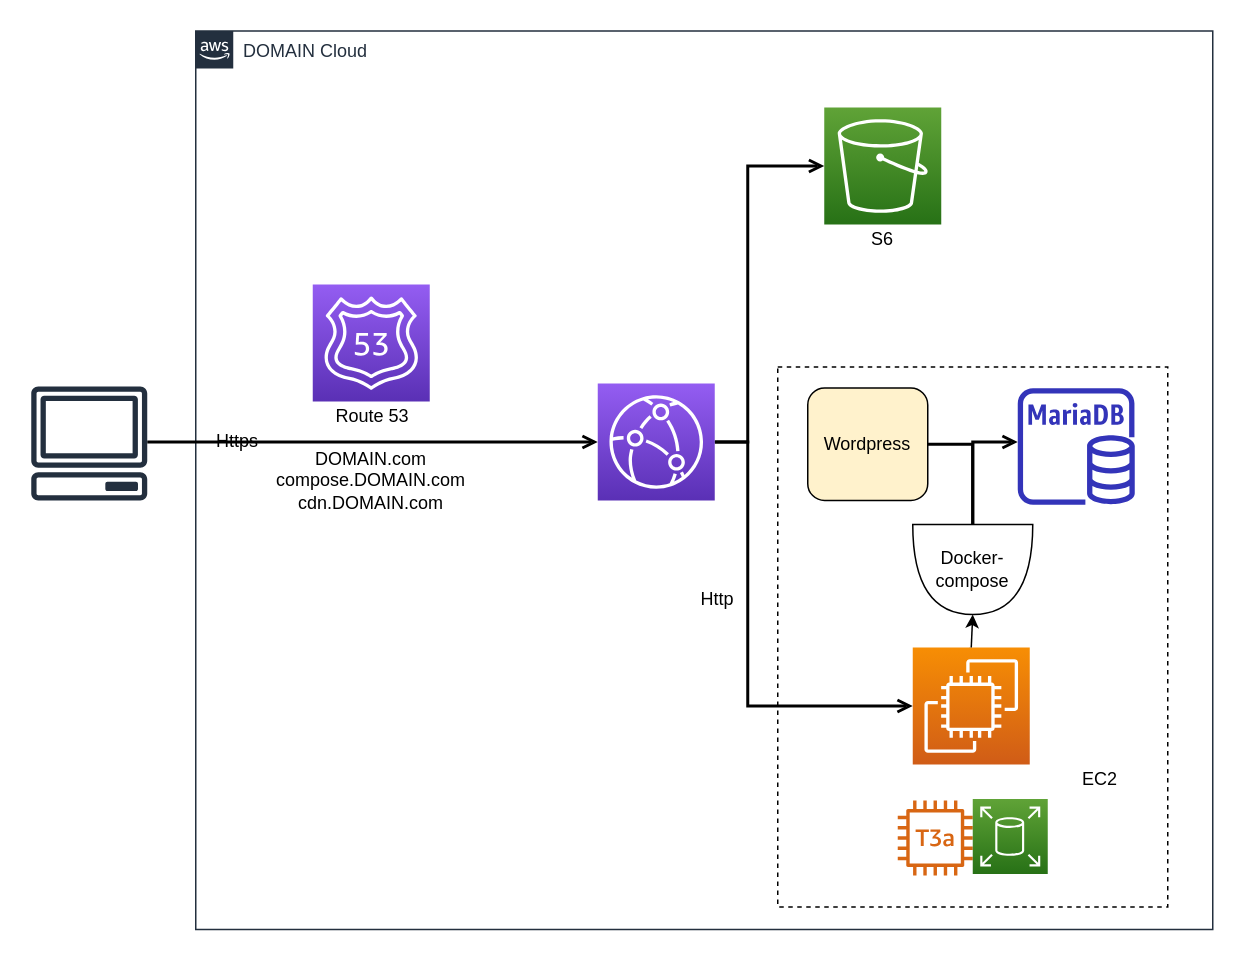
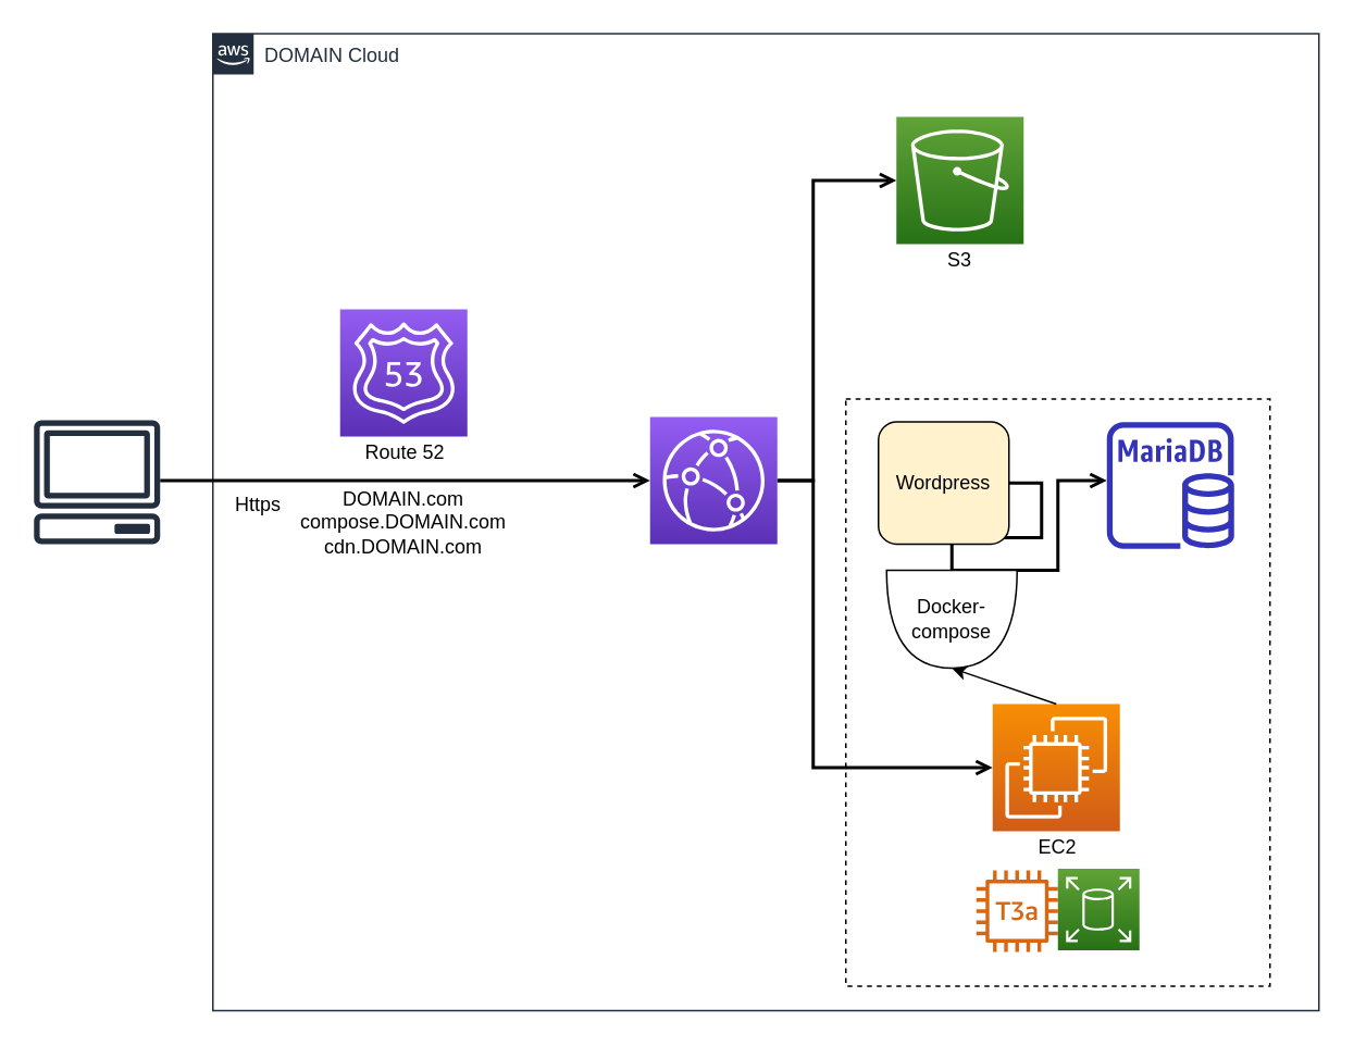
  <mxCell id="0" />
  <mxCell id="1" parent="0" />
  <mxCell id="2" value="DOMAIN Cloud" style="points=[[0,0],[0.25,0],[0.5,0],[0.75,0],[1,0],[1,0.25],[1,0.5],[1,0.75],[1,1],[0.75,1],[0.5,1],[0.25,1],[0,1],[0,0.75],[0,0.5],[0,0.25]];outlineConnect=0;gradientColor=none;html=1;whiteSpace=wrap;fontSize=12;fontStyle=0;shape=mxgraph.aws4.group;grIcon=mxgraph.aws4.group_aws_cloud_alt;strokeColor=#232F3E;fillColor=none;verticalAlign=top;align=left;spacingLeft=30;fontColor=#232F3E;dashed=0;labelBackgroundColor=#ffffff;" parent="1" vertex="1"><mxGeometry x="130" y="20" width="678" height="599" as="geometry" /></mxCell>
  <mxCell id="3" value="" style="rounded=0;whiteSpace=wrap;html=1;labelBackgroundColor=none;fillColor=none;dashed=1;" parent="1" vertex="1"><mxGeometry x="518" y="244" width="260" height="360" as="geometry" /></mxCell>
  <mxCell id="4" value="" style="edgeStyle=orthogonalEdgeStyle;rounded=0;orthogonalLoop=1;jettySize=auto;html=1;endArrow=open;endFill=0;strokeWidth=2;entryX=0;entryY=0.5;entryDx=0;entryDy=0;entryPerimeter=0;" parent="1" source="10" target="13" edge="1"><mxGeometry relative="1" as="geometry"><Array as="points"><mxPoint x="98" y="294" /><mxPoint x="98" y="294" /></Array><mxPoint x="378" y="269" as="targetPoint" /></mxGeometry></mxCell>
  <mxCell id="5" style="edgeStyle=orthogonalEdgeStyle;rounded=0;orthogonalLoop=1;jettySize=auto;html=1;endArrow=open;endFill=0;strokeWidth=2;exitX=1;exitY=0.5;exitDx=0;exitDy=0;exitPerimeter=0;entryX=0;entryY=0.5;entryDx=0;entryDy=0;entryPerimeter=0;" parent="1" source="13" target="15" edge="1"><mxGeometry relative="1" as="geometry"><mxPoint x="293" y="98" as="sourcePoint" /><mxPoint x="1028" y="98" as="targetPoint" /><Array as="points"><mxPoint x="498" y="294" /><mxPoint x="498" y="110" /></Array></mxGeometry></mxCell>
  <mxCell id="6" style="edgeStyle=orthogonalEdgeStyle;rounded=0;orthogonalLoop=1;jettySize=auto;html=1;endArrow=open;endFill=0;strokeWidth=2;exitX=0;exitY=0.5;exitDx=0;exitDy=0;exitPerimeter=0;" parent="1" source="21" target="12" edge="1"><mxGeometry relative="1" as="geometry"><mxPoint x="1065.5" y="136.925" as="sourcePoint" /><mxPoint x="1065.5" y="229" as="targetPoint" /><Array as="points"><mxPoint x="648" y="294" /></Array></mxGeometry></mxCell>
  <mxCell id="7" value="" style="edgeStyle=orthogonalEdgeStyle;rounded=0;orthogonalLoop=1;jettySize=auto;html=1;endArrow=open;endFill=0;strokeWidth=2;" parent="1" edge="1"><mxGeometry relative="1" as="geometry"><mxPoint x="566" y="268" as="sourcePoint" /><mxPoint x="608" y="268" as="targetPoint" /></mxGeometry></mxCell>
  <mxCell id="8" value="" style="edgeStyle=orthogonalEdgeStyle;rounded=0;orthogonalLoop=1;jettySize=auto;html=1;endArrow=open;endFill=0;strokeWidth=2;exitX=1;exitY=0.5;exitDx=0;exitDy=0;exitPerimeter=0;entryX=0;entryY=0.5;entryDx=0;entryDy=0;entryPerimeter=0;" parent="1" source="13" target="19" edge="1"><mxGeometry x="0.121" y="-10" relative="1" as="geometry"><Array as="points"><mxPoint x="498" y="294" /><mxPoint x="498" y="470" /></Array><mxPoint as="offset" /><mxPoint x="927" y="229" as="sourcePoint" /><mxPoint x="598" y="479" as="targetPoint" /></mxGeometry></mxCell>
  <mxCell id="9" value="" style="edgeStyle=orthogonalEdgeStyle;rounded=0;orthogonalLoop=1;jettySize=auto;html=1;endArrow=none;endFill=0;strokeWidth=2;exitX=0;exitY=0.5;exitDx=0;exitDy=0;exitPerimeter=0;entryX=1;entryY=0.5;entryDx=0;entryDy=0;" parent="1" source="21" target="20" edge="1"><mxGeometry relative="1" as="geometry"><mxPoint x="1026.5" y="268" as="sourcePoint" /><mxPoint x="966" y="268" as="targetPoint" /><Array as="points" /></mxGeometry></mxCell>
  <mxCell id="10" value="" style="outlineConnect=0;fontColor=#232F3E;gradientColor=none;fillColor=#232F3E;strokeColor=none;dashed=0;verticalLabelPosition=bottom;verticalAlign=top;align=center;html=1;fontSize=12;fontStyle=0;aspect=fixed;pointerEvents=1;shape=mxgraph.aws4.client;" vertex="1" parent="1"><mxGeometry x="20" y="257" width="78" height="76" as="geometry" /></mxCell>
  <mxCell id="11" value="" style="outlineConnect=0;fontColor=#232F3E;gradientColor=none;fillColor=#D86613;strokeColor=none;dashed=0;verticalLabelPosition=bottom;verticalAlign=top;align=center;html=1;fontSize=12;fontStyle=0;aspect=fixed;pointerEvents=1;shape=mxgraph.aws4.t3a_instance;" vertex="1" parent="1"><mxGeometry x="598" y="533" width="50" height="50" as="geometry" /></mxCell>
  <mxCell id="12" value="" style="outlineConnect=0;fontColor=#232F3E;gradientColor=none;fillColor=#3334B9;strokeColor=none;dashed=0;verticalLabelPosition=bottom;verticalAlign=top;align=center;html=1;fontSize=12;fontStyle=0;aspect=fixed;pointerEvents=1;shape=mxgraph.aws4.rds_mariadb_instance;direction=east;" vertex="1" parent="1"><mxGeometry x="678" y="258" width="78" height="78" as="geometry" /></mxCell>
  <mxCell id="13" value="" style="points=[[0,0,0],[0.25,0,0],[0.5,0,0],[0.75,0,0],[1,0,0],[0,1,0],[0.25,1,0],[0.5,1,0],[0.75,1,0],[1,1,0],[0,0.25,0],[0,0.5,0],[0,0.75,0],[1,0.25,0],[1,0.5,0],[1,0.75,0]];outlineConnect=0;fontColor=#232F3E;gradientColor=#945DF2;gradientDirection=north;fillColor=#5A30B5;strokeColor=#ffffff;dashed=0;verticalLabelPosition=bottom;verticalAlign=top;align=center;html=1;fontSize=12;fontStyle=0;aspect=fixed;shape=mxgraph.aws4.resourceIcon;resIcon=mxgraph.aws4.cloudfront;" vertex="1" parent="1"><mxGeometry x="398" y="255" width="78" height="78" as="geometry" /></mxCell>
  <mxCell id="14" value="" style="points=[[0,0,0],[0.25,0,0],[0.5,0,0],[0.75,0,0],[1,0,0],[0,1,0],[0.25,1,0],[0.5,1,0],[0.75,1,0],[1,1,0],[0,0.25,0],[0,0.5,0],[0,0.75,0],[1,0.25,0],[1,0.5,0],[1,0.75,0]];outlineConnect=0;fontColor=#232F3E;gradientColor=#60A337;gradientDirection=north;fillColor=#277116;strokeColor=#ffffff;dashed=0;verticalLabelPosition=bottom;verticalAlign=top;align=center;html=1;fontSize=12;fontStyle=0;aspect=fixed;shape=mxgraph.aws4.resourceIcon;resIcon=mxgraph.aws4.elastic_block_store;" vertex="1" parent="1"><mxGeometry x="648" y="532" width="50" height="50" as="geometry" /></mxCell>
  <mxCell id="15" value="" style="points=[[0,0,0],[0.25,0,0],[0.5,0,0],[0.75,0,0],[1,0,0],[0,1,0],[0.25,1,0],[0.5,1,0],[0.75,1,0],[1,1,0],[0,0.25,0],[0,0.5,0],[0,0.75,0],[1,0.25,0],[1,0.5,0],[1,0.75,0]];outlineConnect=0;fontColor=#232F3E;gradientColor=#60A337;gradientDirection=north;fillColor=#277116;strokeColor=#ffffff;dashed=0;verticalLabelPosition=bottom;verticalAlign=top;align=center;fontSize=12;fontStyle=0;aspect=fixed;shape=mxgraph.aws4.resourceIcon;resIcon=mxgraph.aws4.s3;html=1;" vertex="1" parent="1"><mxGeometry x="549" y="71" width="78" height="78" as="geometry" /></mxCell>
- <mxCell id="16" value="S6" style="text;html=1;strokeColor=none;fillColor=none;align=center;verticalAlign=middle;whiteSpace=wrap;rounded=0;" vertex="1" parent="1"><mxGeometry x="568" y="149" width="40" height="20" as="geometry" /></mxCell>
+ <mxCell id="16" value="S3" style="text;html=1;strokeColor=none;fillColor=none;align=center;verticalAlign=middle;whiteSpace=wrap;rounded=0;" vertex="1" parent="1"><mxGeometry x="568" y="149" width="40" height="20" as="geometry" /></mxCell>
  <mxCell id="17" value="" style="points=[[0,0,0],[0.25,0,0],[0.5,0,0],[0.75,0,0],[1,0,0],[0,1,0],[0.25,1,0],[0.5,1,0],[0.75,1,0],[1,1,0],[0,0.25,0],[0,0.5,0],[0,0.75,0],[1,0.25,0],[1,0.5,0],[1,0.75,0]];outlineConnect=0;fontColor=#232F3E;gradientColor=#945DF2;gradientDirection=north;fillColor=#5A30B5;strokeColor=#ffffff;dashed=0;verticalLabelPosition=bottom;verticalAlign=top;align=center;html=1;fontSize=12;fontStyle=0;aspect=fixed;shape=mxgraph.aws4.resourceIcon;resIcon=mxgraph.aws4.route_53;" vertex="1" parent="1"><mxGeometry x="208" y="189" width="78" height="78" as="geometry" /></mxCell>
  <mxCell id="18" style="edgeStyle=orthogonalEdgeStyle;rounded=0;orthogonalLoop=1;jettySize=auto;html=1;endArrow=open;endFill=0;strokeWidth=2;startArrow=open;startFill=0;" edge="1" parent="1" target="19"><mxGeometry relative="1" as="geometry"><Array as="points"><mxPoint x="646" y="479" /></Array><mxPoint x="646" y="447" as="sourcePoint" /><mxPoint x="536" y="509" as="targetPoint" /></mxGeometry></mxCell>
  <mxCell id="19" value="" style="points=[[0,0,0],[0.25,0,0],[0.5,0,0],[0.75,0,0],[1,0,0],[0,1,0],[0.25,1,0],[0.5,1,0],[0.75,1,0],[1,1,0],[0,0.25,0],[0,0.5,0],[0,0.75,0],[1,0.25,0],[1,0.5,0],[1,0.75,0]];outlineConnect=0;fontColor=#232F3E;gradientColor=#F78E04;gradientDirection=north;fillColor=#D05C17;strokeColor=#ffffff;dashed=0;verticalLabelPosition=bottom;verticalAlign=top;align=center;html=1;fontSize=12;fontStyle=0;aspect=fixed;shape=mxgraph.aws4.resourceIcon;resIcon=mxgraph.aws4.ec2;" vertex="1" parent="1"><mxGeometry x="608" y="431" width="78" height="78" as="geometry" /></mxCell>
  <mxCell id="20" value="Wordpress" style="rounded=1;whiteSpace=wrap;html=1;fillColor=#fff2cc;" vertex="1" parent="1"><mxGeometry x="538" y="258" width="80" height="75" as="geometry" /></mxCell>
- <mxCell id="21" value="Docker-&lt;br&gt;compose" style="shape=or;whiteSpace=wrap;html=1;direction=south;" vertex="1" parent="1"><mxGeometry x="608" y="349" width="80" height="60" as="geometry" /></mxCell>
+ <mxCell id="21" value="Docker-&lt;br&gt;compose" style="shape=or;whiteSpace=wrap;html=1;direction=south;" vertex="1" parent="1"><mxGeometry x="543" y="349" width="80" height="60" as="geometry" /></mxCell>
  <mxCell id="22" value="" style="endArrow=classic;html=1;exitX=0.5;exitY=0;exitDx=0;exitDy=0;exitPerimeter=0;entryX=1;entryY=0.5;entryDx=0;entryDy=0;entryPerimeter=0;" edge="1" parent="1" source="19" target="21"><mxGeometry width="50" height="50" relative="1" as="geometry"><mxPoint x="408" y="359" as="sourcePoint" /><mxPoint x="458" y="309" as="targetPoint" /></mxGeometry></mxCell>
  <mxCell id="23" value="DOMAIN.com&lt;br&gt;compose.DOMAIN.com&lt;br&gt;cdn.DOMAIN.com" style="text;html=1;strokeColor=none;fillColor=none;align=center;verticalAlign=middle;whiteSpace=wrap;rounded=0;" vertex="1" parent="1"><mxGeometry x="187" y="286.5" width="120" height="66" as="geometry" /></mxCell>
- <mxCell id="24" value="Https" style="text;html=1;strokeColor=none;fillColor=none;align=center;verticalAlign=middle;whiteSpace=wrap;rounded=0;" vertex="1" parent="1"><mxGeometry x="138" y="284" width="40" height="20" as="geometry" /></mxCell>
- <mxCell id="25" value="Http" style="text;html=1;strokeColor=none;fillColor=none;align=center;verticalAlign=middle;whiteSpace=wrap;rounded=0;" vertex="1" parent="1"><mxGeometry x="458" y="389" width="40" height="20" as="geometry" /></mxCell>
- <mxCell id="26" value="Route 53" style="text;html=1;strokeColor=none;fillColor=none;align=center;verticalAlign=middle;whiteSpace=wrap;rounded=0;" vertex="1" parent="1"><mxGeometry x="208" y="266.5" width="80" height="20" as="geometry" /></mxCell>
- <mxCell id="27" value="EC2" style="text;html=1;strokeColor=none;fillColor=none;align=center;verticalAlign=middle;whiteSpace=wrap;rounded=0;" vertex="1" parent="1"><mxGeometry x="713" y="509" width="40" height="20" as="geometry" /></mxCell>
+ <mxCell id="24" value="Https" style="text;html=1;strokeColor=none;fillColor=none;align=center;verticalAlign=middle;whiteSpace=wrap;rounded=0;" vertex="1" parent="1"><mxGeometry x="138" y="299" width="40" height="20" as="geometry" /></mxCell>
+ <mxCell id="26" value="Route 52" style="text;html=1;strokeColor=none;fillColor=none;align=center;verticalAlign=middle;whiteSpace=wrap;rounded=0;" vertex="1" parent="1"><mxGeometry x="208" y="266.5" width="80" height="20" as="geometry" /></mxCell>
+ <mxCell id="27" value="EC2" style="text;html=1;strokeColor=none;fillColor=none;align=center;verticalAlign=middle;whiteSpace=wrap;rounded=0;" vertex="1" parent="1"><mxGeometry x="628" y="509" width="40" height="20" as="geometry" /></mxCell>
